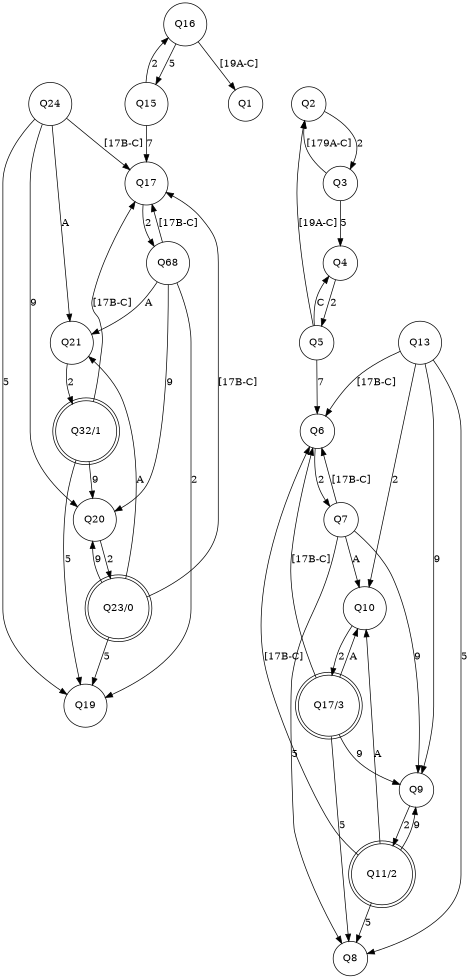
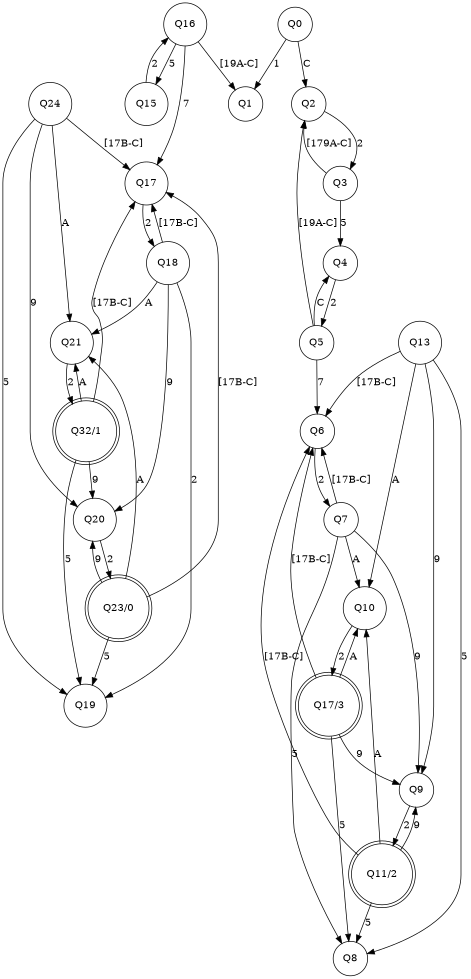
  digraph {
    rankdir=TB
    node [shape=circle]
+   Q0
    Q1
    Q2
    Q3
    Q4
    Q5
    Q6
    Q7
    Q8
    Q9
    Q10
    n12 [label="Q11/2" shape=doublecircle]
    n13 [label="Q17/3" shape=doublecircle]
    Q13
    Q15
    Q16
    Q17
-   Q18 [label=Q68]
+   Q18
    Q19
    Q20
    Q21
    n22 [label="Q23/0" shape=doublecircle]
    n23 [label="Q32/1" shape=doublecircle]
    Q24
+   Q0 -> Q1 [label=1]
+   Q0 -> Q2 [label=C]
    Q2 -> Q3 [label=2]
    Q3 -> Q2 [label="[179A-C]"]
    Q3 -> Q4 [label=5]
    Q4 -> Q5 [label=2]
    Q5 -> Q2 [label="[19A-C]"]
    Q5 -> Q4 [label=C]
    Q5 -> Q6 [label=7]
    Q6 -> Q7 [label=2]
    Q7 -> Q6 [label="[17B-C]"]
    Q7 -> Q8 [label=5]
    Q7 -> Q9 [label=9]
    Q7 -> Q10 [label=A]
    Q9 -> n12 [label=2]
    Q10 -> n13 [label=2]
    n12 -> Q6 [label="[17B-C]"]
    n12 -> Q8 [label=5]
    n12 -> Q9 [label=9]
    n12 -> Q10 [label=A]
    n13 -> Q6 [label="[17B-C]"]
    n13 -> Q8 [label=5]
    n13 -> Q9 [label=9]
    n13 -> Q10 [label=A]
    Q13 -> Q6 [label="[17B-C]"]
    Q13 -> Q8 [label=5]
    Q13 -> Q9 [label=9]
-   Q13 -> Q10 [label=2]
+   Q13 -> Q10 [label=A]
    Q15 -> Q16 [label=2]
    Q16 -> Q1 [label="[19A-C]"]
    Q16 -> Q15 [label=5]
-   Q15 -> Q17 [label=7]
+   Q16 -> Q17 [label=7]
    Q17 -> Q18 [label=2]
    Q18 -> Q17 [label="[17B-C]"]
    Q18 -> Q19 [label=2]
    Q18 -> Q20 [label=9]
    Q18 -> Q21 [label=A]
    Q20 -> n22 [label=2]
    Q21 -> n23 [label=2]
    n22 -> Q17 [label="[17B-C]"]
    n22 -> Q19 [label=5]
    n22 -> Q20 [label=9]
    n22 -> Q21 [label=A]
    n23 -> Q17 [label="[17B-C]"]
    n23 -> Q19 [label=5]
    n23 -> Q20 [label=9]
+   n23 -> Q21 [label=A]
    Q24 -> Q17 [label="[17B-C]"]
    Q24 -> Q19 [label=5]
    Q24 -> Q20 [label=9]
    Q24 -> Q21 [label=A]
  }
